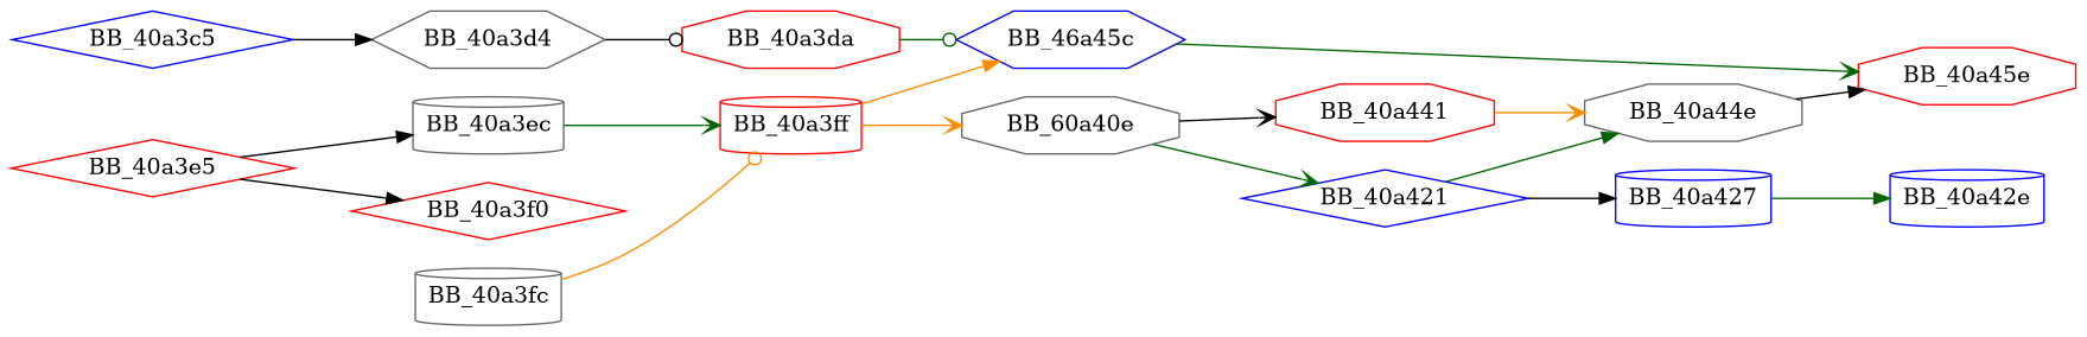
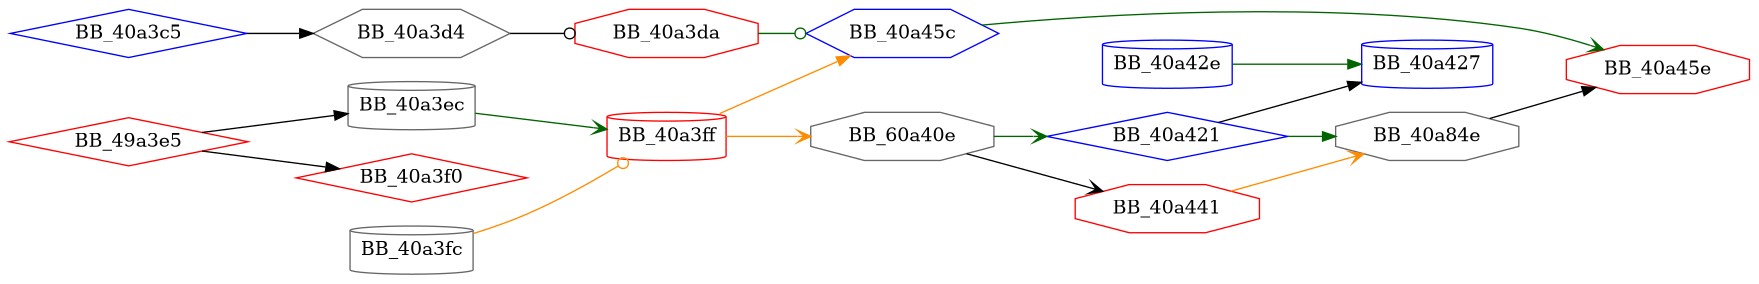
  digraph {
    rankdir=LR
    node [color=red shape=octagon]
    edge [arrowhead=normal color=black]
    BB_40a3c5 [color=blue shape=diamond]
    BB_40a3d4 [color=gray40 shape=hexagon]
    BB_40a3da
-   BB_40a45c [color=blue shape=hexagon label=BB_46a45c]
+   BB_40a45c [color=blue shape=hexagon]
    BB_40a45e
-   BB_40a3e5 [shape=diamond]
+   BB_40a3e5 [shape=diamond label=BB_49a3e5]
    BB_40a3ec [color=gray40 shape=cylinder]
    BB_40a3f0 [shape=diamond]
    BB_40a3ff [shape=cylinder]
    n10 [color=gray40 label=BB_60a40e]
    BB_40a421 [color=blue shape=diamond]
    BB_40a441
    BB_40a3fc [color=gray40 shape=cylinder]
    BB_40a427 [color=blue shape=cylinder]
-   BB_40a44e [color=gray40]
+   BB_40a44e [color=gray40 label=BB_40a84e]
    BB_40a42e [color=blue shape=cylinder]
    BB_40a3c5 -> BB_40a3d4
    BB_40a3d4 -> BB_40a3da [arrowhead=odot]
    BB_40a3da -> BB_40a45c [arrowhead=odot color=darkgreen]
    BB_40a45c -> BB_40a45e [arrowhead=vee color=darkgreen]
    BB_40a3e5 -> BB_40a3ec
    BB_40a3e5 -> BB_40a3f0
    BB_40a3ec -> BB_40a3ff [arrowhead=vee color=darkgreen]
    BB_40a3ff -> BB_40a45c [color=darkorange]
    BB_40a3ff -> n10 [arrowhead=vee color=darkorange]
    n10 -> BB_40a421 [arrowhead=vee color=darkgreen]
    n10 -> BB_40a441 [arrowhead=vee]
    BB_40a421 -> BB_40a427
    BB_40a421 -> BB_40a44e [color=darkgreen]
    BB_40a441 -> BB_40a44e [arrowhead=vee color=darkorange]
    BB_40a3fc -> BB_40a3ff [arrowhead=odot color=darkorange]
-   BB_40a427 -> BB_40a42e [color=darkgreen]
+   BB_40a42e -> BB_40a427 [color=darkgreen]
    BB_40a44e -> BB_40a45e
  }
